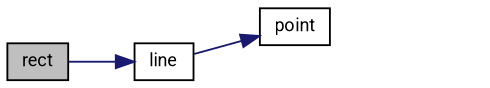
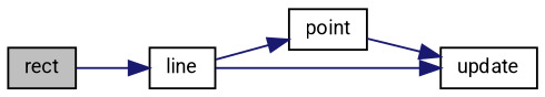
  digraph {
    rankdir=LR
    fontname=Roboto
    node [color=black fillcolor=white fontname=Roboto fontsize=10 shape=record style=filled]
    edge [color=midnightblue fontname=Roboto fontsize=10 labelfontname=Helvetica labelfontsize=10 style=solid]
    n1 [fillcolor=grey75 fontcolor=black height=0.2 label=rect width=0.4]
    n2 [height=0.2 label=line width=0.4]
    n3 [height=0.2 label=point width=0.4]
+   n4 [height=0.2 label=update width=0.4]
    n1 -> n2
    n2 -> n3
+   n2 -> n4
+   n3 -> n4
  }
